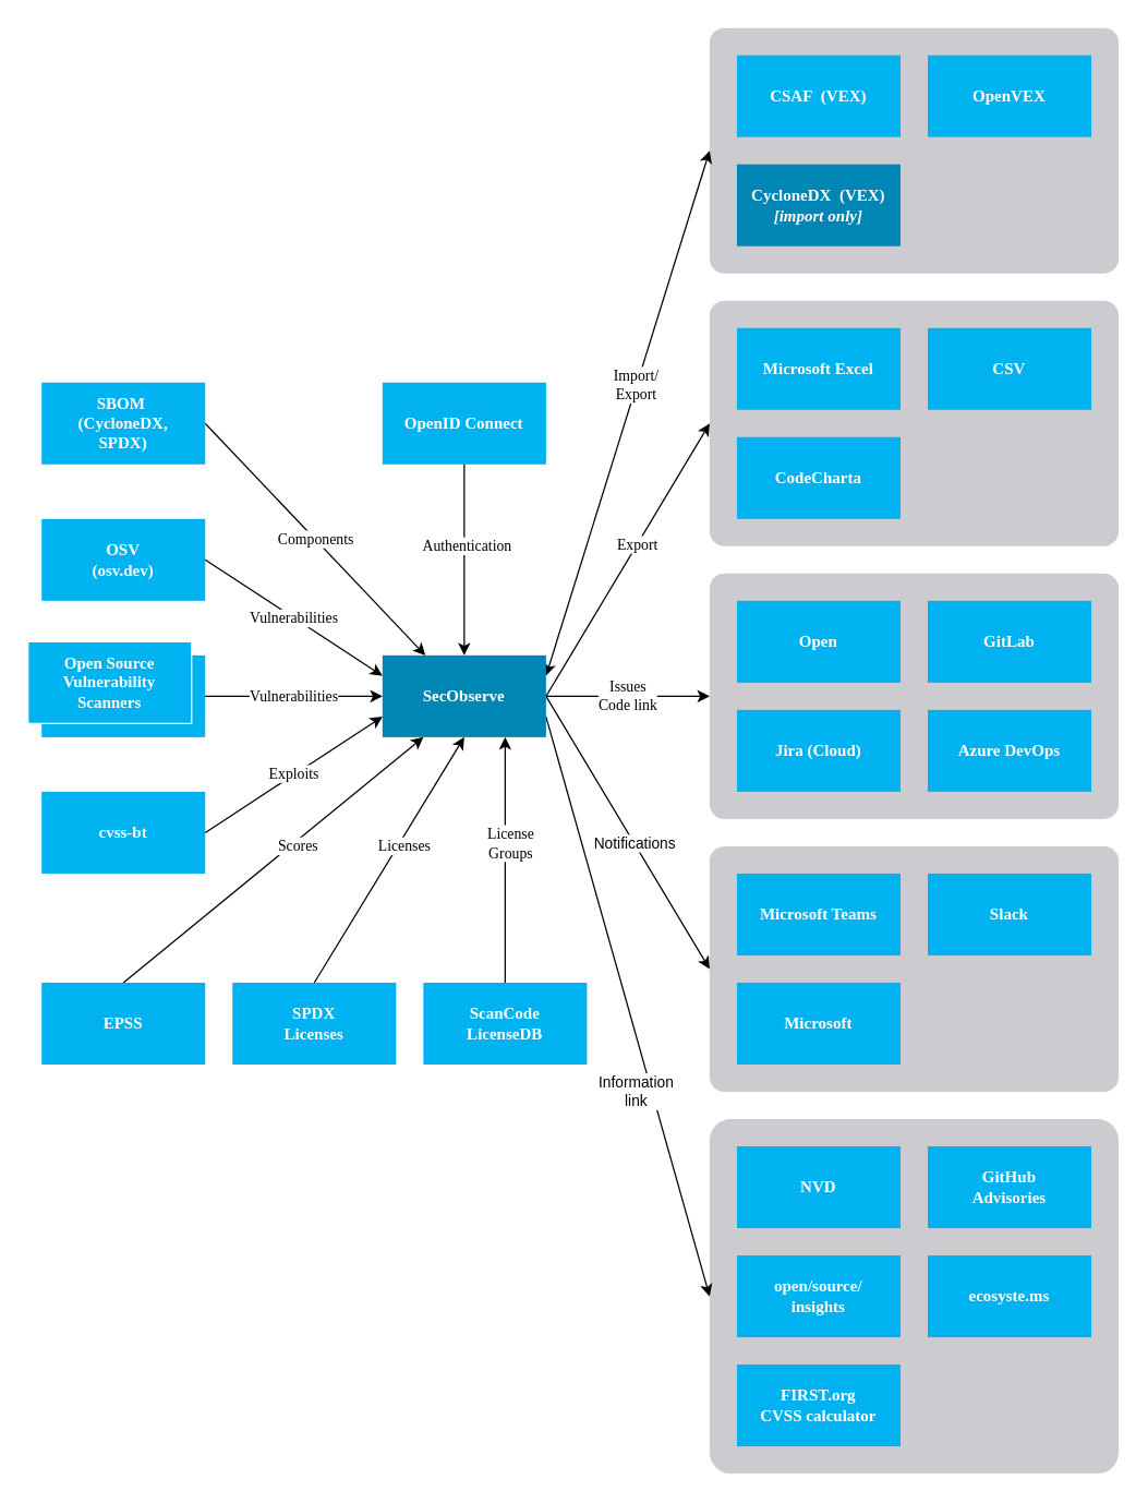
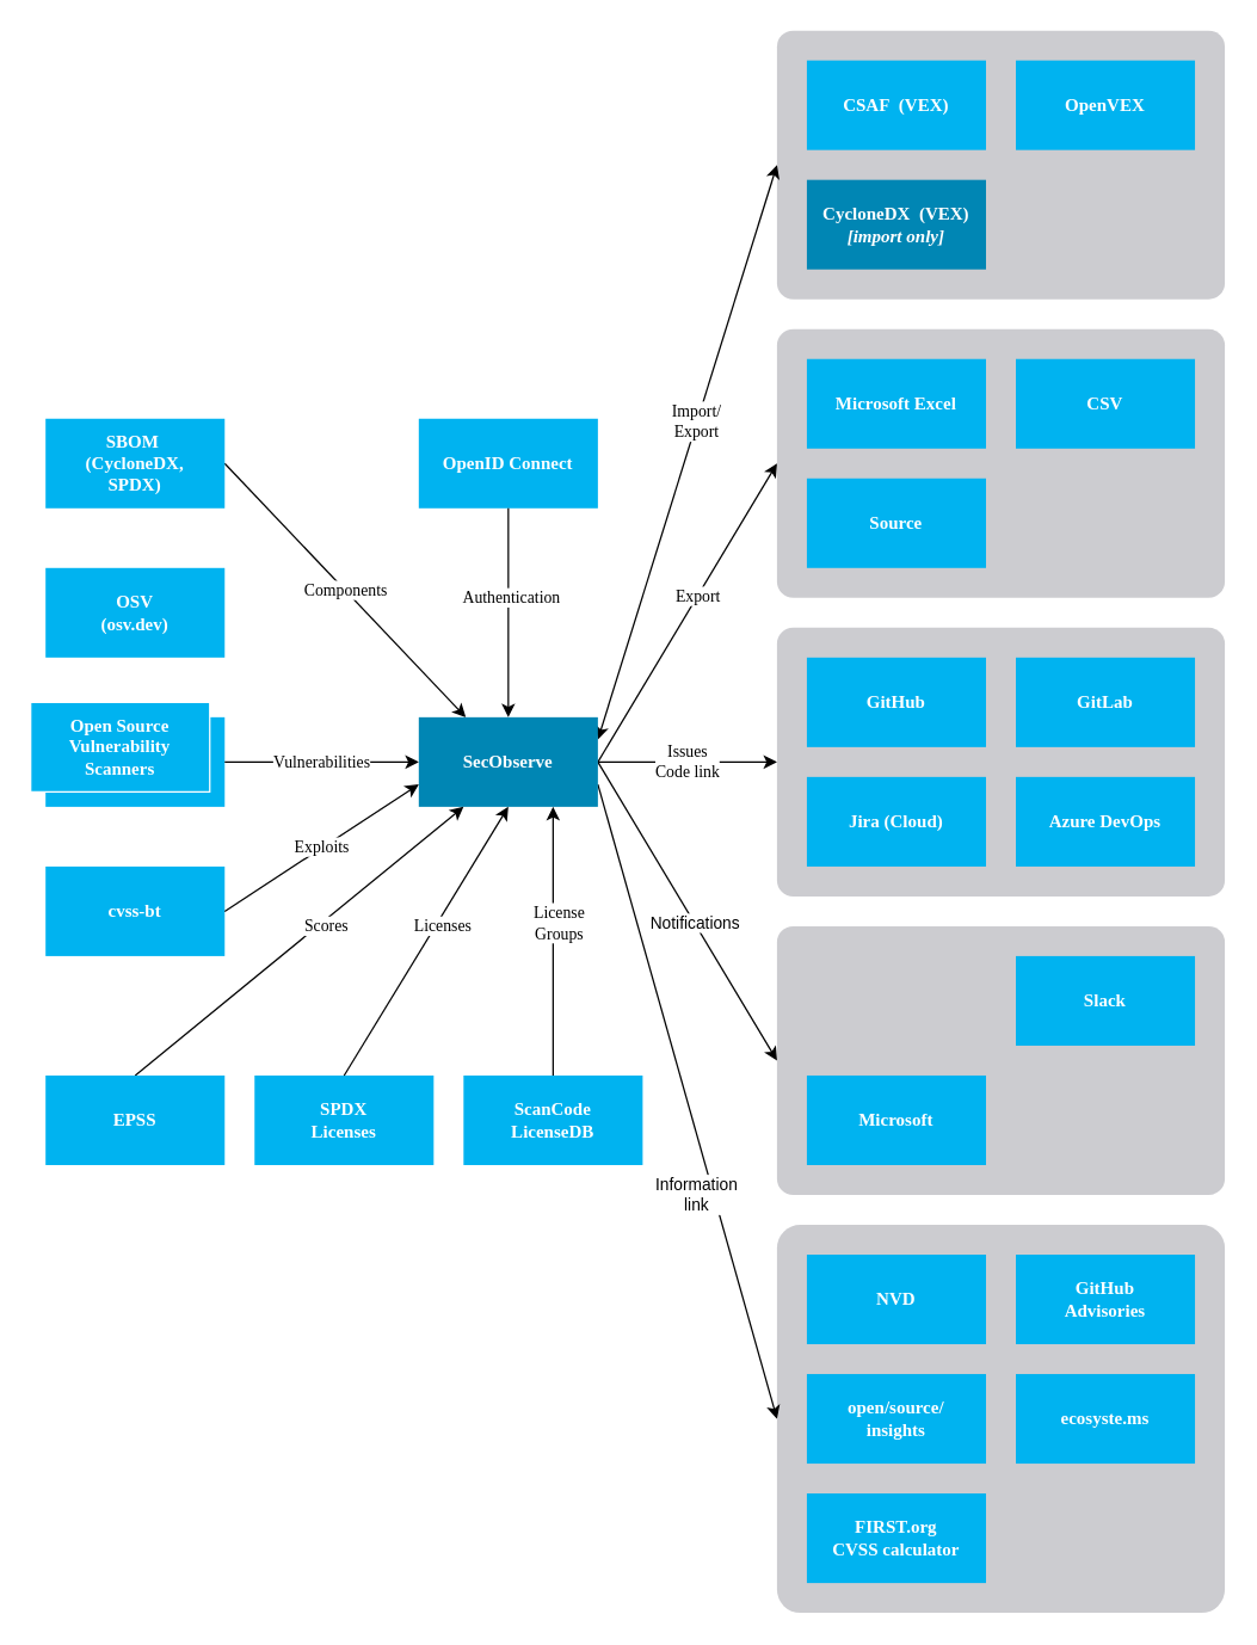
  <mxCell id="0" />
  <mxCell id="1" parent="0" />
  <mxCell id="2" value="" style="rounded=1;whiteSpace=wrap;html=1;fillColor=#CCCCD0;arcSize=6;fontColor=#333333;strokeColor=none;" parent="1" vertex="1"><mxGeometry x="520" y="20" width="300" height="180" as="geometry" /></mxCell>
  <mxCell id="3" value="" style="rounded=1;whiteSpace=wrap;html=1;fillColor=#CCCCD0;arcSize=6;fontColor=#333333;strokeColor=none;" parent="1" vertex="1"><mxGeometry x="520" y="220" width="300" height="180" as="geometry" /></mxCell>
  <mxCell id="4" value="" style="rounded=1;whiteSpace=wrap;html=1;fillColor=#CCCCD0;arcSize=6;fontColor=#333333;strokeColor=none;" parent="1" vertex="1"><mxGeometry x="520" y="420" width="300" height="180" as="geometry" /></mxCell>
  <mxCell id="5" value="" style="rounded=1;whiteSpace=wrap;html=1;fillColor=#CCCCD0;arcSize=6;fontColor=#333333;strokeColor=none;" parent="1" vertex="1"><mxGeometry x="520" y="620" width="300" height="180" as="geometry" /></mxCell>
  <mxCell id="6" value="" style="rounded=1;whiteSpace=wrap;html=1;fillColor=#CCCCD0;arcSize=6;fontColor=#333333;strokeColor=none;" parent="1" vertex="1"><mxGeometry x="520" y="820" width="300" height="260" as="geometry" /></mxCell>
  <mxCell id="7" value="" style="endArrow=classic;html=1;rounded=0;entryX=0;entryY=0.5;entryDx=0;entryDy=0;exitX=1;exitY=0.5;exitDx=0;exitDy=0;fontFamily=Poppins;fontSource=https%3A%2F%2Ffonts.googleapis.com%2Fcss%3Ffamily%3DPoppins;" parent="1" source="31" target="3" edge="1"><mxGeometry width="50" height="50" relative="1" as="geometry"><mxPoint x="410" y="610" as="sourcePoint" /><mxPoint x="530" y="305" as="targetPoint" /><Array as="points" /></mxGeometry></mxCell>
  <mxCell id="8" value="Export" style="edgeLabel;html=1;align=center;verticalAlign=middle;resizable=0;points=[];fontFamily=Poppins;fontSource=https%3A%2F%2Ffonts.googleapis.com%2Fcss%3Ffamily%3DPoppins;" parent="7" vertex="1" connectable="0"><mxGeometry x="0.112" relative="1" as="geometry"><mxPoint as="offset" /></mxGeometry></mxCell>
  <mxCell id="9" value="Issues&lt;br&gt;Code link" style="endArrow=classic;html=1;rounded=0;entryX=0;entryY=0.5;entryDx=0;entryDy=0;exitX=1;exitY=0.5;exitDx=0;exitDy=0;fontFamily=Poppins;fontSource=https%3A%2F%2Ffonts.googleapis.com%2Fcss%3Ffamily%3DPoppins;" parent="1" source="31" target="4" edge="1"><mxGeometry width="50" height="50" relative="1" as="geometry"><mxPoint x="450" y="650" as="sourcePoint" /><mxPoint x="570" y="345" as="targetPoint" /><Array as="points" /></mxGeometry></mxCell>
  <mxCell id="10" value="" style="endArrow=classic;html=1;rounded=0;entryX=0;entryY=0.5;entryDx=0;entryDy=0;exitX=1;exitY=0.5;exitDx=0;exitDy=0;fontFamily=Poppins;fontSource=https%3A%2F%2Ffonts.googleapis.com%2Fcss%3Ffamily%3DPoppins;" parent="1" source="31" target="5" edge="1"><mxGeometry width="50" height="50" relative="1" as="geometry"><mxPoint x="430" y="630" as="sourcePoint" /><mxPoint x="550" y="325" as="targetPoint" /></mxGeometry></mxCell>
  <mxCell id="11" value="Notifications" style="edgeLabel;html=1;align=center;verticalAlign=middle;resizable=0;points=[];" parent="10" vertex="1" connectable="0"><mxGeometry x="0.169" y="-6" relative="1" as="geometry"><mxPoint y="-12" as="offset" /></mxGeometry></mxCell>
- <mxCell id="12" value="Microsoft Teams" style="rounded=0;whiteSpace=wrap;html=1;fontFamily=Poppins;fontSource=https%3A%2F%2Ffonts.googleapis.com%2Fcss%3Ffamily%3DPoppins;fillColor=#00B3F0;strokeColor=none;fontColor=#ffffff;fontStyle=1" parent="1" vertex="1"><mxGeometry x="540" y="640" width="120" height="60" as="geometry" /></mxCell>
  <mxCell id="13" value="Microsoft" style="rounded=0;whiteSpace=wrap;html=1;fontFamily=Poppins;fontSource=https%3A%2F%2Ffonts.googleapis.com%2Fcss%3Ffamily%3DPoppins;fillColor=#00B3F0;strokeColor=none;fontColor=#ffffff;fontStyle=1" parent="1" vertex="1"><mxGeometry x="540" y="720" width="120" height="60" as="geometry" /></mxCell>
  <mxCell id="14" value="GitLab" style="rounded=0;whiteSpace=wrap;html=1;fontFamily=Poppins;fontSource=https%3A%2F%2Ffonts.googleapis.com%2Fcss%3Ffamily%3DPoppins;fillColor=#00B3F0;strokeColor=none;fontColor=#ffffff;fontStyle=1" parent="1" vertex="1"><mxGeometry x="680" y="440" width="120" height="60" as="geometry" /></mxCell>
- <mxCell id="15" value="CodeCharta" style="rounded=0;whiteSpace=wrap;html=1;fontFamily=Poppins;fontSource=https%3A%2F%2Ffonts.googleapis.com%2Fcss%3Ffamily%3DPoppins;fillColor=#00B3F0;strokeColor=none;fontColor=#ffffff;fontStyle=1" parent="1" vertex="1"><mxGeometry x="540" y="320" width="120" height="60" as="geometry" /></mxCell>
+ <mxCell id="15" value="Source" style="rounded=0;whiteSpace=wrap;html=1;fontFamily=Poppins;fontSource=https%3A%2F%2Ffonts.googleapis.com%2Fcss%3Ffamily%3DPoppins;fillColor=#00B3F0;strokeColor=none;fontColor=#ffffff;fontStyle=1" parent="1" vertex="1"><mxGeometry x="540" y="320" width="120" height="60" as="geometry" /></mxCell>
  <mxCell id="16" value="Microsoft Excel" style="rounded=0;whiteSpace=wrap;html=1;fontFamily=Poppins;fontSource=https%3A%2F%2Ffonts.googleapis.com%2Fcss%3Ffamily%3DPoppins;fillColor=#00B3F0;strokeColor=none;fontColor=#ffffff;fontStyle=1" parent="1" vertex="1"><mxGeometry x="540" y="240" width="120" height="60" as="geometry" /></mxCell>
  <mxCell id="17" value="CSV" style="rounded=0;whiteSpace=wrap;html=1;fontFamily=Poppins;fontSource=https%3A%2F%2Ffonts.googleapis.com%2Fcss%3Ffamily%3DPoppins;fillColor=#00B3F0;strokeColor=none;fontColor=#ffffff;fontStyle=1" parent="1" vertex="1"><mxGeometry x="680" y="240" width="120" height="60" as="geometry" /></mxCell>
  <mxCell id="18" value="Jira (Cloud)" style="rounded=0;whiteSpace=wrap;html=1;fontFamily=Poppins;fontSource=https%3A%2F%2Ffonts.googleapis.com%2Fcss%3Ffamily%3DPoppins;fillColor=#00B3F0;strokeColor=none;fontColor=#ffffff;fontStyle=1" parent="1" vertex="1"><mxGeometry x="540" y="520" width="120" height="60" as="geometry" /></mxCell>
  <mxCell id="19" value="Azure DevOps" style="rounded=0;whiteSpace=wrap;html=1;fontFamily=Poppins;fontSource=https%3A%2F%2Ffonts.googleapis.com%2Fcss%3Ffamily%3DPoppins;fillColor=#00B3F0;strokeColor=none;fontColor=#ffffff;fontStyle=1" parent="1" vertex="1"><mxGeometry x="680" y="520" width="120" height="60" as="geometry" /></mxCell>
  <mxCell id="20" value="Slack" style="rounded=0;whiteSpace=wrap;html=1;fontFamily=Poppins;fontSource=https%3A%2F%2Ffonts.googleapis.com%2Fcss%3Ffamily%3DPoppins;fillColor=#00B3F0;strokeColor=none;fontColor=#ffffff;fontStyle=1" parent="1" vertex="1"><mxGeometry x="680" y="640" width="120" height="60" as="geometry" /></mxCell>
  <mxCell id="21" value="NVD" style="rounded=0;whiteSpace=wrap;html=1;fontFamily=Poppins;fontSource=https%3A%2F%2Ffonts.googleapis.com%2Fcss%3Ffamily%3DPoppins;fillColor=#00B3F0;strokeColor=none;fontColor=#ffffff;fontStyle=1" parent="1" vertex="1"><mxGeometry x="540" y="840" width="120" height="60" as="geometry" /></mxCell>
  <mxCell id="22" value="" style="endArrow=classic;html=1;rounded=0;entryX=0;entryY=0.5;entryDx=0;entryDy=0;exitX=1;exitY=0.75;exitDx=0;exitDy=0;fontFamily=Poppins;fontSource=https%3A%2F%2Ffonts.googleapis.com%2Fcss%3Ffamily%3DPoppins;" parent="1" source="31" target="6" edge="1"><mxGeometry width="50" height="50" relative="1" as="geometry"><mxPoint x="410" y="600" as="sourcePoint" /><mxPoint x="530" y="930" as="targetPoint" /></mxGeometry></mxCell>
  <mxCell id="23" value="Information&lt;br&gt;link" style="edgeLabel;html=1;align=center;verticalAlign=middle;resizable=0;points=[];" parent="22" vertex="1" connectable="0"><mxGeometry x="0.675" y="-3" relative="1" as="geometry"><mxPoint x="-32" y="-82" as="offset" /></mxGeometry></mxCell>
- <mxCell id="24" value="Open" style="rounded=0;whiteSpace=wrap;html=1;fontFamily=Poppins;fontSource=https%3A%2F%2Ffonts.googleapis.com%2Fcss%3Ffamily%3DPoppins;fillColor=#00B3F0;strokeColor=none;fontColor=#ffffff;fontStyle=1" parent="1" vertex="1"><mxGeometry x="540" y="440" width="120" height="60" as="geometry" /></mxCell>
+ <mxCell id="24" value="GitHub" style="rounded=0;whiteSpace=wrap;html=1;fontFamily=Poppins;fontSource=https%3A%2F%2Ffonts.googleapis.com%2Fcss%3Ffamily%3DPoppins;fillColor=#00B3F0;strokeColor=none;fontColor=#ffffff;fontStyle=1" parent="1" vertex="1"><mxGeometry x="540" y="440" width="120" height="60" as="geometry" /></mxCell>
  <mxCell id="25" value="GitHub&lt;br&gt;Advisories" style="rounded=0;whiteSpace=wrap;html=1;fontFamily=Poppins;fontSource=https%3A%2F%2Ffonts.googleapis.com%2Fcss%3Ffamily%3DPoppins;fillColor=#00B3F0;strokeColor=none;fontColor=#ffffff;fontStyle=1" parent="1" vertex="1"><mxGeometry x="680" y="840" width="120" height="60" as="geometry" /></mxCell>
  <mxCell id="26" value="open/source/&lt;br&gt;insights" style="rounded=0;whiteSpace=wrap;html=1;fontFamily=Poppins;fontSource=https%3A%2F%2Ffonts.googleapis.com%2Fcss%3Ffamily%3DPoppins;fillColor=#00B3F0;strokeColor=none;fontColor=#ffffff;fontStyle=1" parent="1" vertex="1"><mxGeometry x="540" y="920" width="120" height="60" as="geometry" /></mxCell>
  <mxCell id="27" value="CycloneDX&amp;nbsp; (VEX)&lt;div&gt;&lt;i&gt;[import only]&lt;/i&gt;&lt;/div&gt;" style="rounded=0;whiteSpace=wrap;html=1;fontFamily=Poppins;fontSource=https%3A%2F%2Ffonts.googleapis.com%2Fcss%3Ffamily%3DPoppins;fillColor=#0086b4;strokeColor=none;fontColor=#ffffff;fontStyle=1;" parent="1" vertex="1"><mxGeometry x="540" y="120" width="120" height="60" as="geometry" /></mxCell>
  <mxCell id="28" value="OpenVEX" style="rounded=0;whiteSpace=wrap;html=1;fontFamily=Poppins;fontSource=https%3A%2F%2Ffonts.googleapis.com%2Fcss%3Ffamily%3DPoppins;fillColor=#00B3F0;strokeColor=none;fontColor=#ffffff;fontStyle=1" parent="1" vertex="1"><mxGeometry x="680" y="40" width="120" height="60" as="geometry" /></mxCell>
  <mxCell id="29" value="" style="endArrow=classic;html=1;rounded=0;entryX=0;entryY=0.5;entryDx=0;entryDy=0;exitX=1;exitY=0.25;exitDx=0;exitDy=0;fontFamily=Poppins;fontSource=https%3A%2F%2Ffonts.googleapis.com%2Fcss%3Ffamily%3DPoppins;startArrow=classic;startFill=1;" parent="1" source="31" target="2" edge="1"><mxGeometry width="50" height="50" relative="1" as="geometry"><mxPoint x="410" y="511" as="sourcePoint" /><mxPoint x="530" y="320" as="targetPoint" /><Array as="points" /></mxGeometry></mxCell>
  <mxCell id="30" value="Import/&lt;br&gt;Export" style="edgeLabel;html=1;align=center;verticalAlign=middle;resizable=0;points=[];fontFamily=Poppins;fontSource=https%3A%2F%2Ffonts.googleapis.com%2Fcss%3Ffamily%3DPoppins;" parent="29" vertex="1" connectable="0"><mxGeometry x="0.112" relative="1" as="geometry"><mxPoint x="-1" as="offset" /></mxGeometry></mxCell>
  <mxCell id="31" value="SecObserve" style="rounded=0;whiteSpace=wrap;html=1;fontFamily=Poppins;fontSource=https%3A%2F%2Ffonts.googleapis.com%2Fcss%3Ffamily%3DPoppins;fillColor=#0086B4;strokeColor=none;fontColor=#ffffff;fontStyle=1" parent="1" vertex="1"><mxGeometry x="280" y="480" width="120" height="60" as="geometry" /></mxCell>
  <mxCell id="32" value="OpenID Connect" style="rounded=0;whiteSpace=wrap;html=1;fontFamily=Poppins;fontSource=https%3A%2F%2Ffonts.googleapis.com%2Fcss%3Ffamily%3DPoppins;fillColor=#00B3F0;strokeColor=none;fontColor=#ffffff;fontStyle=1" parent="1" vertex="1"><mxGeometry x="280" y="280" width="120" height="60" as="geometry" /></mxCell>
  <mxCell id="33" value="ScanCode&lt;br&gt;LicenseDB" style="rounded=0;whiteSpace=wrap;html=1;fontFamily=Poppins;fontSource=https%3A%2F%2Ffonts.googleapis.com%2Fcss%3Ffamily%3DPoppins;fillColor=#00B3F0;strokeColor=none;fontColor=#ffffff;fontStyle=1" parent="1" vertex="1"><mxGeometry x="310" y="720" width="120" height="60" as="geometry" /></mxCell>
  <mxCell id="34" value="" style="rounded=0;whiteSpace=wrap;html=1;fontFamily=Poppins;fontSource=https%3A%2F%2Ffonts.googleapis.com%2Fcss%3Ffamily%3DPoppins;fillColor=#00B3F0;strokeColor=none;fontColor=#ffffff;fontStyle=1" parent="1" vertex="1"><mxGeometry x="30" y="480" width="120" height="60" as="geometry" /></mxCell>
  <mxCell id="35" value="Open Source&lt;br&gt;Vulnerability&lt;br&gt;Scanners" style="rounded=0;whiteSpace=wrap;html=1;fontFamily=Poppins;fontSource=https%3A%2F%2Ffonts.googleapis.com%2Fcss%3Ffamily%3DPoppins;fillColor=#00B3F0;strokeColor=#ffffff;fontColor=#ffffff;fontStyle=1" parent="1" vertex="1"><mxGeometry x="20" y="470" width="120" height="60" as="geometry" /></mxCell>
  <mxCell id="36" value="" style="endArrow=classic;html=1;rounded=0;entryX=0.75;entryY=1;entryDx=0;entryDy=0;exitX=0.5;exitY=0;exitDx=0;exitDy=0;fontFamily=Poppins;fontSource=https%3A%2F%2Ffonts.googleapis.com%2Fcss%3Ffamily%3DPoppins;" parent="1" source="33" target="31" edge="1"><mxGeometry width="50" height="50" relative="1" as="geometry"><mxPoint x="410" y="505" as="sourcePoint" /><mxPoint x="530" as="targetPoint" y="200" /></mxGeometry></mxCell>
  <mxCell id="37" value="License&lt;div&gt;Groups&lt;/div&gt;" style="edgeLabel;html=1;align=center;verticalAlign=middle;resizable=0;points=[];fontFamily=Poppins;fontSource=https%3A%2F%2Ffonts.googleapis.com%2Fcss%3Ffamily%3DPoppins;" parent="36" vertex="1" connectable="0"><mxGeometry x="0.14" y="-3" relative="1" as="geometry"><mxPoint as="offset" /></mxGeometry></mxCell>
  <mxCell id="38" value="Vulnerabilities" style="endArrow=classic;html=1;rounded=0;exitX=1;exitY=0.5;exitDx=0;exitDy=0;fontFamily=Poppins;fontSource=https%3A%2F%2Ffonts.googleapis.com%2Fcss%3Ffamily%3DPoppins;entryX=0;entryY=0.5;entryDx=0;entryDy=0;" parent="1" source="34" target="31" edge="1"><mxGeometry width="50" height="50" relative="1" as="geometry"><mxPoint x="410" y="535" as="sourcePoint" /><mxPoint x="220" y="530" as="targetPoint" /></mxGeometry></mxCell>
  <mxCell id="39" value="" style="endArrow=classic;html=1;rounded=0;entryX=0.5;entryY=0;entryDx=0;entryDy=0;exitX=0.5;exitY=1;exitDx=0;exitDy=0;fontFamily=Poppins;fontSource=https%3A%2F%2Ffonts.googleapis.com%2Fcss%3Ffamily%3DPoppins;" parent="1" source="32" target="31" edge="1"><mxGeometry width="50" height="50" relative="1" as="geometry"><mxPoint x="350" y="650" as="sourcePoint" /><mxPoint x="350" y="550" as="targetPoint" /></mxGeometry></mxCell>
  <mxCell id="40" value="Authentication" style="edgeLabel;html=1;align=center;verticalAlign=middle;resizable=0;points=[];fontFamily=Poppins;fontSource=https%3A%2F%2Ffonts.googleapis.com%2Fcss%3Ffamily%3DPoppins;" parent="39" vertex="1" connectable="0"><mxGeometry x="-0.16" y="1" relative="1" as="geometry"><mxPoint as="offset" /></mxGeometry></mxCell>
  <mxCell id="41" value="SPDX&lt;br&gt;Licenses" style="rounded=0;whiteSpace=wrap;html=1;fontFamily=Poppins;fontSource=https%3A%2F%2Ffonts.googleapis.com%2Fcss%3Ffamily%3DPoppins;fillColor=#00B3F0;strokeColor=none;fontColor=#ffffff;fontStyle=1" parent="1" vertex="1"><mxGeometry x="170" y="720" width="120" height="60" as="geometry" /></mxCell>
  <mxCell id="42" value="" style="endArrow=classic;html=1;rounded=0;entryX=0.25;entryY=1;entryDx=0;entryDy=0;exitX=0.5;exitY=0;exitDx=0;exitDy=0;fontFamily=Poppins;fontSource=https%3A%2F%2Ffonts.googleapis.com%2Fcss%3Ffamily%3DPoppins;" parent="1" source="44" target="31" edge="1"><mxGeometry width="50" height="50" relative="1" as="geometry"><mxPoint x="350" y="670" as="sourcePoint" /><mxPoint x="350" y="550" as="targetPoint" /></mxGeometry></mxCell>
  <mxCell id="43" value="Scores" style="edgeLabel;html=1;align=center;verticalAlign=middle;resizable=0;points=[];fontFamily=Poppins;fontSource=https%3A%2F%2Ffonts.googleapis.com%2Fcss%3Ffamily%3DPoppins;" parent="42" vertex="1" connectable="0"><mxGeometry x="0.14" y="-3" relative="1" as="geometry"><mxPoint as="offset" /></mxGeometry></mxCell>
  <mxCell id="44" value="EPSS" style="rounded=0;whiteSpace=wrap;html=1;fontFamily=Poppins;fontSource=https%3A%2F%2Ffonts.googleapis.com%2Fcss%3Ffamily%3DPoppins;fillColor=#00B3F0;strokeColor=none;fontColor=#ffffff;fontStyle=1" parent="1" vertex="1"><mxGeometry x="30" y="720" width="120" height="60" as="geometry" /></mxCell>
  <mxCell id="45" value="" style="endArrow=classic;html=1;rounded=0;entryX=0.5;entryY=1;entryDx=0;entryDy=0;exitX=0.5;exitY=0;exitDx=0;exitDy=0;fontFamily=Poppins;fontSource=https%3A%2F%2Ffonts.googleapis.com%2Fcss%3Ffamily%3DPoppins;" parent="1" source="41" target="31" edge="1"><mxGeometry width="50" height="50" relative="1" as="geometry"><mxPoint x="380" y="670" as="sourcePoint" /><mxPoint x="380" y="550" as="targetPoint" /></mxGeometry></mxCell>
  <mxCell id="46" value="Licenses" style="edgeLabel;html=1;align=center;verticalAlign=middle;resizable=0;points=[];fontFamily=Poppins;fontSource=https%3A%2F%2Ffonts.googleapis.com%2Fcss%3Ffamily%3DPoppins;" parent="45" vertex="1" connectable="0"><mxGeometry x="0.14" y="-3" relative="1" as="geometry"><mxPoint as="offset" /></mxGeometry></mxCell>
  <mxCell id="47" value="FIRST.org&lt;br&gt;CVSS calculator" style="rounded=0;whiteSpace=wrap;html=1;fontFamily=Poppins;fontSource=https%3A%2F%2Ffonts.googleapis.com%2Fcss%3Ffamily%3DPoppins;fillColor=#00B3F0;strokeColor=none;fontColor=#ffffff;fontStyle=1" parent="1" vertex="1"><mxGeometry x="540" y="1000" width="120" height="60" as="geometry" /></mxCell>
  <mxCell id="48" value="cvss-bt" style="rounded=0;whiteSpace=wrap;html=1;fontFamily=Poppins;fontSource=https%3A%2F%2Ffonts.googleapis.com%2Fcss%3Ffamily%3DPoppins;fillColor=#00B3F0;strokeColor=none;fontColor=#ffffff;fontStyle=1" parent="1" vertex="1"><mxGeometry x="30" y="580" width="120" height="60" as="geometry" /></mxCell>
  <mxCell id="49" value="Components" style="endArrow=classic;html=1;rounded=0;exitX=1;exitY=0.5;exitDx=0;exitDy=0;fontFamily=Poppins;fontSource=https%3A%2F%2Ffonts.googleapis.com%2Fcss%3Ffamily%3DPoppins;" parent="1" source="52" target="31" edge="1"><mxGeometry width="50" height="50" relative="1" as="geometry"><mxPoint x="160" y="460" as="sourcePoint" /><mxPoint x="290" y="520" as="targetPoint" /></mxGeometry></mxCell>
  <mxCell id="50" value="OSV&lt;div&gt;(osv.dev)&lt;/div&gt;" style="rounded=0;whiteSpace=wrap;html=1;fontFamily=Poppins;fontSource=https%3A%2F%2Ffonts.googleapis.com%2Fcss%3Ffamily%3DPoppins;fillColor=#00B3F0;strokeColor=none;fontColor=#ffffff;fontStyle=1" parent="1" vertex="1"><mxGeometry x="30" y="380" width="120" height="60" as="geometry" /></mxCell>
- <mxCell id="51" value="Vulnerabilities" style="endArrow=classic;html=1;rounded=0;exitX=1;exitY=0.5;exitDx=0;exitDy=0;fontFamily=Poppins;fontSource=https%3A%2F%2Ffonts.googleapis.com%2Fcss%3Ffamily%3DPoppins;entryX=0;entryY=0.25;entryDx=0;entryDy=0;" parent="1" source="50" target="31" edge="1"><mxGeometry width="50" height="50" relative="1" as="geometry"><mxPoint x="160" y="460" as="sourcePoint" /><mxPoint x="220" y="420" as="targetPoint" /></mxGeometry></mxCell>
  <mxCell id="52" value="SBOM&amp;nbsp;&lt;br&gt;(CycloneDX,&lt;div&gt;SPDX)&lt;/div&gt;" style="rounded=0;whiteSpace=wrap;html=1;fontFamily=Poppins;fontSource=https%3A%2F%2Ffonts.googleapis.com%2Fcss%3Ffamily%3DPoppins;fillColor=#00B3F0;strokeColor=none;fontColor=#ffffff;fontStyle=1" parent="1" vertex="1"><mxGeometry x="30" y="280" width="120" height="60" as="geometry" /></mxCell>
  <mxCell id="53" value="Exploits" style="endArrow=classic;html=1;rounded=0;entryX=0;entryY=0.75;entryDx=0;entryDy=0;exitX=1;exitY=0.5;exitDx=0;exitDy=0;fontFamily=Poppins;fontSource=https%3A%2F%2Ffonts.googleapis.com%2Fcss%3Ffamily%3DPoppins;" parent="1" source="48" target="31" edge="1"><mxGeometry width="50" height="50" relative="1" as="geometry"><mxPoint x="160" y="320" as="sourcePoint" /><mxPoint x="290" y="505" as="targetPoint" /></mxGeometry></mxCell>
  <mxCell id="54" value="ecosyste.ms" style="rounded=0;whiteSpace=wrap;html=1;fontFamily=Poppins;fontSource=https%3A%2F%2Ffonts.googleapis.com%2Fcss%3Ffamily%3DPoppins;fillColor=#00B3F0;strokeColor=none;fontColor=#ffffff;fontStyle=1" parent="1" vertex="1"><mxGeometry x="680" y="920" width="120" height="60" as="geometry" /></mxCell>
  <mxCell id="55" value="CSAF&amp;nbsp; (VEX)" style="rounded=0;whiteSpace=wrap;html=1;fontFamily=Poppins;fontSource=https%3A%2F%2Ffonts.googleapis.com%2Fcss%3Ffamily%3DPoppins;fillColor=#00B3F0;strokeColor=none;fontColor=#ffffff;fontStyle=1" parent="1" vertex="1"><mxGeometry x="540" y="40" width="120" height="60" as="geometry" /></mxCell>
